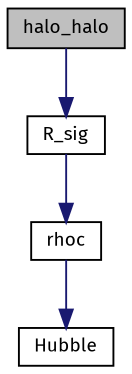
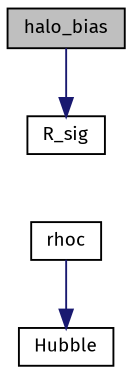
  digraph {
    fontname="Fira Sans"
    rankdir=TB
    node [color=black fillcolor=white fontname="Fira Sans" fontsize=10 shape=record style=filled]
    edge [color=midnightblue fontname="Fira Sans" fontsize=10 labelfontname=Helvetica labelfontsize=10 style=solid]
-   n1 [fillcolor=grey75 fontcolor=black height=0.2 label=halo_halo width=0.4]
+   n1 [fillcolor=grey75 fontcolor=black height=0.2 label=halo_bias width=0.4]
    n2 [height=0.2 label=R_sig width=0.4]
    n3 [height=0.2 label=rhoc width=0.4]
    n4 [height=0.2 label=Hubble width=0.4]
    n1 -> n2
-   n2 -> n3
    n3 -> n4
  }
